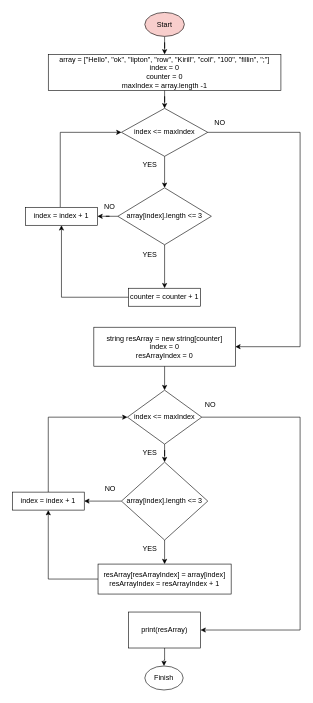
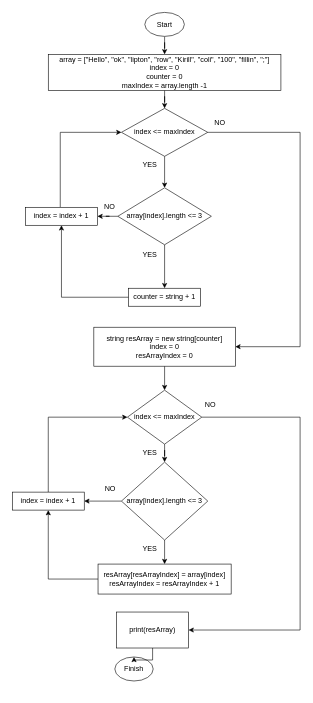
  <mxCell id="0" />
  <mxCell id="1" parent="0" />
  <mxCell id="2" style="edgeStyle=orthogonalEdgeStyle;rounded=0;orthogonalLoop=1;jettySize=auto;html=1;entryX=0.5;entryY=0;entryDx=0;entryDy=0;" edge="1" parent="1" source="3" target="6"><mxGeometry relative="1" as="geometry" /></mxCell>
- <mxCell id="3" value="Start" style="ellipse;whiteSpace=wrap;html=1;fillColor=#f8cecc;" parent="1" vertex="1"><mxGeometry x="241" y="20" width="66" height="40" as="geometry" /></mxCell>
- <mxCell id="4" value="Finish" style="ellipse;whiteSpace=wrap;html=1;" parent="1" vertex="1"><mxGeometry x="241" y="1110" width="64" height="40" as="geometry" /></mxCell>
+ <mxCell id="3" value="Start" style="ellipse;whiteSpace=wrap;html=1;" parent="1" vertex="1"><mxGeometry x="241" y="20" width="66" height="40" as="geometry" /></mxCell>
+ <mxCell id="4" value="Finish" style="ellipse;whiteSpace=wrap;html=1;" parent="1" vertex="1"><mxGeometry x="191" y="1095" width="64" height="40" as="geometry" /></mxCell>
  <mxCell id="5" style="edgeStyle=orthogonalEdgeStyle;rounded=0;orthogonalLoop=1;jettySize=auto;html=1;entryX=0.5;entryY=0;entryDx=0;entryDy=0;" edge="1" parent="1" source="6" target="11"><mxGeometry relative="1" as="geometry" /></mxCell>
  <mxCell id="6" value="array = [&quot;Hello&quot;, &quot;ok&quot;, &quot;lipton&quot;, &quot;row&quot;, &quot;Kirill&quot;, &quot;coli&quot;, &quot;100&quot;, &quot;fillin&quot;, &quot;;&quot;]&lt;br&gt;index = 0&lt;br&gt;counter = 0&lt;br&gt;maxIndex = array.length -1" style="rounded=0;whiteSpace=wrap;html=1;" parent="1" vertex="1"><mxGeometry x="80" y="90" width="388" height="60" as="geometry" /></mxCell>
  <mxCell id="7" style="edgeStyle=orthogonalEdgeStyle;rounded=0;orthogonalLoop=1;jettySize=auto;html=1;entryX=0.5;entryY=0;entryDx=0;entryDy=0;" edge="1" parent="1" source="8" target="21"><mxGeometry relative="1" as="geometry" /></mxCell>
  <mxCell id="8" value="string resArray = new string[counter]&lt;br&gt;index = 0&lt;br&gt;resArrayIndex = 0" style="rounded=0;whiteSpace=wrap;html=1;" parent="1" vertex="1"><mxGeometry x="156" y="545" width="236" height="65" as="geometry" /></mxCell>
  <mxCell id="9" style="edgeStyle=orthogonalEdgeStyle;rounded=0;orthogonalLoop=1;jettySize=auto;html=1;" edge="1" parent="1" source="11" target="14"><mxGeometry relative="1" as="geometry" /></mxCell>
  <mxCell id="10" style="edgeStyle=orthogonalEdgeStyle;rounded=0;orthogonalLoop=1;jettySize=auto;html=1;entryX=1;entryY=0.5;entryDx=0;entryDy=0;" edge="1" parent="1" source="11" target="8"><mxGeometry relative="1" as="geometry"><Array as="points"><mxPoint x="500" y="220" /><mxPoint x="500" y="578" /></Array></mxGeometry></mxCell>
  <mxCell id="11" value="index &amp;lt;= maxIndex" style="rhombus;whiteSpace=wrap;html=1;" parent="1" vertex="1"><mxGeometry x="202" y="180" width="144" height="80" as="geometry" /></mxCell>
  <mxCell id="12" style="edgeStyle=orthogonalEdgeStyle;rounded=0;orthogonalLoop=1;jettySize=auto;html=1;entryX=0.5;entryY=0;entryDx=0;entryDy=0;" edge="1" parent="1" source="14" target="16"><mxGeometry relative="1" as="geometry" /></mxCell>
  <mxCell id="13" style="edgeStyle=orthogonalEdgeStyle;rounded=0;orthogonalLoop=1;jettySize=auto;html=1;entryX=1;entryY=0.5;entryDx=0;entryDy=0;" edge="1" parent="1" source="14" target="18"><mxGeometry relative="1" as="geometry" /></mxCell>
  <mxCell id="14" value="array[index].length &amp;lt;= 3" style="rhombus;whiteSpace=wrap;html=1;" parent="1" vertex="1"><mxGeometry x="196" y="312.5" width="156" height="95" as="geometry" /></mxCell>
  <mxCell id="15" style="edgeStyle=orthogonalEdgeStyle;rounded=0;orthogonalLoop=1;jettySize=auto;html=1;entryX=0.5;entryY=1;entryDx=0;entryDy=0;" edge="1" parent="1" source="16" target="18"><mxGeometry relative="1" as="geometry" /></mxCell>
- <mxCell id="16" value="counter = counter + 1" style="rounded=0;whiteSpace=wrap;html=1;" parent="1" vertex="1"><mxGeometry x="214" y="480" width="120" height="30" as="geometry" /></mxCell>
+ <mxCell id="16" value="counter = string + 1" style="rounded=0;whiteSpace=wrap;html=1;" parent="1" vertex="1"><mxGeometry x="214" y="480" width="120" height="30" as="geometry" /></mxCell>
  <mxCell id="17" style="edgeStyle=orthogonalEdgeStyle;rounded=0;orthogonalLoop=1;jettySize=auto;html=1;entryX=0;entryY=0.5;entryDx=0;entryDy=0;" edge="1" parent="1" source="18" target="11"><mxGeometry relative="1" as="geometry"><Array as="points"><mxPoint x="100" y="220" /></Array></mxGeometry></mxCell>
  <mxCell id="18" value="index = index + 1" style="rounded=0;whiteSpace=wrap;html=1;" parent="1" vertex="1"><mxGeometry x="42" y="345" width="120" height="30" as="geometry" /></mxCell>
  <mxCell id="19" style="edgeStyle=orthogonalEdgeStyle;rounded=0;orthogonalLoop=1;jettySize=auto;html=1;entryX=0.5;entryY=0;entryDx=0;entryDy=0;" edge="1" parent="1" source="21" target="24"><mxGeometry relative="1" as="geometry" /></mxCell>
  <mxCell id="20" style="edgeStyle=orthogonalEdgeStyle;rounded=0;orthogonalLoop=1;jettySize=auto;html=1;entryX=1;entryY=0.5;entryDx=0;entryDy=0;" edge="1" parent="1" source="21" target="28"><mxGeometry relative="1" as="geometry"><Array as="points"><mxPoint x="500" y="695" /><mxPoint x="500" y="1050" /></Array></mxGeometry></mxCell>
  <mxCell id="21" value="index &amp;lt;= maxIndex" style="rhombus;whiteSpace=wrap;html=1;" parent="1" vertex="1"><mxGeometry x="212" y="650" width="124" height="90" as="geometry" /></mxCell>
  <mxCell id="22" style="edgeStyle=orthogonalEdgeStyle;rounded=0;orthogonalLoop=1;jettySize=auto;html=1;entryX=0.5;entryY=0;entryDx=0;entryDy=0;" edge="1" parent="1" source="24" target="26"><mxGeometry relative="1" as="geometry" /></mxCell>
  <mxCell id="23" style="edgeStyle=orthogonalEdgeStyle;rounded=0;orthogonalLoop=1;jettySize=auto;html=1;entryX=1;entryY=0.5;entryDx=0;entryDy=0;" edge="1" parent="1" source="24" target="35"><mxGeometry relative="1" as="geometry" /></mxCell>
  <mxCell id="24" value="array[index].length &amp;lt;= 3" style="rhombus;whiteSpace=wrap;html=1;" parent="1" vertex="1"><mxGeometry x="202" y="770" width="144" height="130" as="geometry" /></mxCell>
  <mxCell id="25" style="edgeStyle=orthogonalEdgeStyle;rounded=0;orthogonalLoop=1;jettySize=auto;html=1;entryX=0.5;entryY=1;entryDx=0;entryDy=0;" edge="1" parent="1" source="26" target="35"><mxGeometry relative="1" as="geometry" /></mxCell>
  <mxCell id="26" value="resArray[resArrayIndex] = array[index]&lt;br&gt;resArrayIndex = resArrayIndex + 1" style="rounded=0;whiteSpace=wrap;html=1;" parent="1" vertex="1"><mxGeometry x="163" y="940" width="222" height="50" as="geometry" /></mxCell>
  <mxCell id="27" style="edgeStyle=orthogonalEdgeStyle;rounded=0;orthogonalLoop=1;jettySize=auto;html=1;entryX=0.5;entryY=0;entryDx=0;entryDy=0;" edge="1" parent="1" source="28" target="4"><mxGeometry relative="1" as="geometry" /></mxCell>
- <mxCell id="28" value="print(resArray)" style="rounded=0;whiteSpace=wrap;html=1;" parent="1" vertex="1"><mxGeometry x="214" y="1020" width="120" height="60" as="geometry" /></mxCell>
+ <mxCell id="28" value="print(resArray)" style="rounded=0;whiteSpace=wrap;html=1;" parent="1" vertex="1"><mxGeometry x="194" y="1020" width="120" height="60" as="geometry" /></mxCell>
  <mxCell id="29" value="NO" style="text;html=1;align=center;verticalAlign=middle;resizable=0;points=[];autosize=1;strokeColor=none;fillColor=none;" vertex="1" parent="1"><mxGeometry x="162" y="330" width="40" height="30" as="geometry" /></mxCell>
  <mxCell id="30" value="YES" style="text;html=1;align=center;verticalAlign=middle;resizable=0;points=[];autosize=1;strokeColor=none;fillColor=none;" vertex="1" parent="1"><mxGeometry x="224" y="260" width="50" height="30" as="geometry" /></mxCell>
  <mxCell id="31" value="YES" style="text;html=1;align=center;verticalAlign=middle;resizable=0;points=[];autosize=1;strokeColor=none;fillColor=none;" vertex="1" parent="1"><mxGeometry x="224" y="410" width="50" height="30" as="geometry" /></mxCell>
  <mxCell id="32" value="NO" style="text;html=1;align=center;verticalAlign=middle;resizable=0;points=[];autosize=1;strokeColor=none;fillColor=none;" vertex="1" parent="1"><mxGeometry x="346" y="190" width="40" height="30" as="geometry" /></mxCell>
  <mxCell id="33" style="edgeStyle=orthogonalEdgeStyle;rounded=0;orthogonalLoop=1;jettySize=auto;html=1;exitX=0.5;exitY=1;exitDx=0;exitDy=0;" edge="1" parent="1" source="16" target="16"><mxGeometry relative="1" as="geometry" /></mxCell>
  <mxCell id="34" style="edgeStyle=orthogonalEdgeStyle;rounded=0;orthogonalLoop=1;jettySize=auto;html=1;entryX=0;entryY=0.5;entryDx=0;entryDy=0;" edge="1" parent="1" source="35" target="21"><mxGeometry relative="1" as="geometry"><Array as="points"><mxPoint x="80" y="695" /></Array></mxGeometry></mxCell>
  <mxCell id="35" value="index = index + 1" style="rounded=0;whiteSpace=wrap;html=1;" vertex="1" parent="1"><mxGeometry x="20" y="820" width="120" height="30" as="geometry" /></mxCell>
  <mxCell id="36" value="NO" style="text;html=1;align=center;verticalAlign=middle;resizable=0;points=[];autosize=1;strokeColor=none;fillColor=none;" vertex="1" parent="1"><mxGeometry x="330" y="660" width="40" height="30" as="geometry" /></mxCell>
  <mxCell id="37" value="NO" style="text;html=1;align=center;verticalAlign=middle;resizable=0;points=[];autosize=1;strokeColor=none;fillColor=none;" vertex="1" parent="1"><mxGeometry x="163" y="800" width="40" height="30" as="geometry" /></mxCell>
  <mxCell id="38" value="YES" style="text;html=1;align=center;verticalAlign=middle;resizable=0;points=[];autosize=1;strokeColor=none;fillColor=none;" vertex="1" parent="1"><mxGeometry x="224" y="740" width="50" height="30" as="geometry" /></mxCell>
  <mxCell id="39" value="YES" style="text;html=1;align=center;verticalAlign=middle;resizable=0;points=[];autosize=1;strokeColor=none;fillColor=none;" vertex="1" parent="1"><mxGeometry x="224" y="900" width="50" height="30" as="geometry" /></mxCell>
